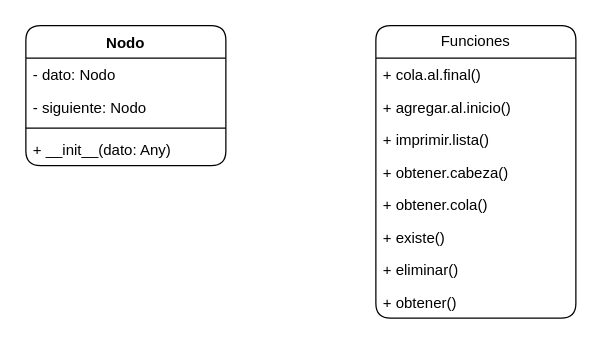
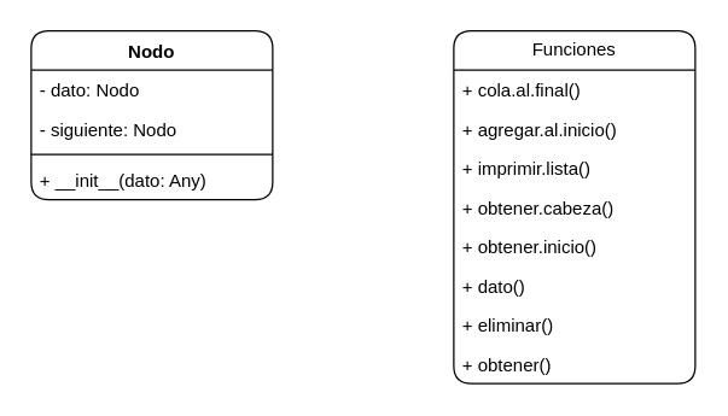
  <mxCell id="0" />
  <mxCell id="1" parent="0" />
  <mxCell id="2" value="Nodo" style="swimlane;fontStyle=1;align=center;verticalAlign=top;childLayout=stackLayout;horizontal=1;startSize=26;horizontalStack=0;resizeParent=1;resizeParentMax=0;resizeLast=0;collapsible=1;marginBottom=0;whiteSpace=wrap;html=1;rounded=1;" vertex="1" parent="1"><mxGeometry x="20" y="20" width="160" height="112" as="geometry" /></mxCell>
  <mxCell id="3" value="- dato: Nodo" style="text;strokeColor=none;fillColor=none;align=left;verticalAlign=top;spacingLeft=4;spacingRight=4;overflow=hidden;rotatable=0;points=[[0,0.5],[1,0.5]];portConstraint=eastwest;whiteSpace=wrap;html=1;" vertex="1" parent="2"><mxGeometry y="26" width="160" height="26" as="geometry" /></mxCell>
  <mxCell id="4" value="- siguiente: Nodo" style="text;strokeColor=none;fillColor=none;align=left;verticalAlign=top;spacingLeft=4;spacingRight=4;overflow=hidden;rotatable=0;points=[[0,0.5],[1,0.5]];portConstraint=eastwest;whiteSpace=wrap;html=1;" vertex="1" parent="2"><mxGeometry y="52" width="160" height="26" as="geometry" /></mxCell>
  <mxCell id="5" value="" style="line;strokeWidth=1;fillColor=none;align=left;verticalAlign=middle;spacingTop=-1;spacingLeft=3;spacingRight=3;rotatable=0;labelPosition=right;points=[];portConstraint=eastwest;strokeColor=inherit;" vertex="1" parent="2"><mxGeometry y="78" width="160" height="8" as="geometry" /></mxCell>
  <mxCell id="6" value="+ __init__(dato: Any)" style="text;strokeColor=none;fillColor=none;align=left;verticalAlign=top;spacingLeft=4;spacingRight=4;overflow=hidden;rotatable=0;points=[[0,0.5],[1,0.5]];portConstraint=eastwest;whiteSpace=wrap;html=1;" vertex="1" parent="2"><mxGeometry y="86" width="160" height="26" as="geometry" /></mxCell>
  <mxCell id="7" value="Funciones" style="swimlane;fontStyle=0;childLayout=stackLayout;horizontal=1;startSize=26;fillColor=none;horizontalStack=0;resizeParent=1;resizeParentMax=0;resizeLast=0;collapsible=1;marginBottom=0;whiteSpace=wrap;html=1;rounded=1;" vertex="1" parent="1"><mxGeometry x="300" y="20" width="160" height="234" as="geometry"><mxRectangle x="550" y="374" width="100" height="30" as="alternateBounds" /></mxGeometry></mxCell>
  <mxCell id="8" value="+ cola.al.final()" style="text;strokeColor=none;fillColor=none;align=left;verticalAlign=top;spacingLeft=4;spacingRight=4;overflow=hidden;rotatable=0;points=[[0,0.5],[1,0.5]];portConstraint=eastwest;whiteSpace=wrap;html=1;rounded=1;" vertex="1" parent="7"><mxGeometry y="26" width="160" height="26" as="geometry" /></mxCell>
  <mxCell id="9" value="+ agregar.al.inicio()" style="text;strokeColor=none;fillColor=none;align=left;verticalAlign=top;spacingLeft=4;spacingRight=4;overflow=hidden;rotatable=0;points=[[0,0.5],[1,0.5]];portConstraint=eastwest;whiteSpace=wrap;html=1;" vertex="1" parent="7"><mxGeometry y="52" width="160" height="26" as="geometry" /></mxCell>
  <mxCell id="10" value="+ imprimir.lista()" style="text;strokeColor=none;fillColor=none;align=left;verticalAlign=top;spacingLeft=4;spacingRight=4;overflow=hidden;rotatable=0;points=[[0,0.5],[1,0.5]];portConstraint=eastwest;whiteSpace=wrap;html=1;" vertex="1" parent="7"><mxGeometry y="78" width="160" height="26" as="geometry" /></mxCell>
  <mxCell id="11" value="+ obtener.cabeza()" style="text;strokeColor=none;fillColor=none;align=left;verticalAlign=top;spacingLeft=4;spacingRight=4;overflow=hidden;rotatable=0;points=[[0,0.5],[1,0.5]];portConstraint=eastwest;whiteSpace=wrap;html=1;" vertex="1" parent="7"><mxGeometry y="104" width="160" height="26" as="geometry" /></mxCell>
- <mxCell id="12" value="+ obtener.cola()" style="text;strokeColor=none;fillColor=none;align=left;verticalAlign=top;spacingLeft=4;spacingRight=4;overflow=hidden;rotatable=0;points=[[0,0.5],[1,0.5]];portConstraint=eastwest;whiteSpace=wrap;html=1;" vertex="1" parent="7"><mxGeometry y="130" width="160" height="26" as="geometry" /></mxCell>
- <mxCell id="13" value="+ existe()" style="text;strokeColor=none;fillColor=none;align=left;verticalAlign=top;spacingLeft=4;spacingRight=4;overflow=hidden;rotatable=0;points=[[0,0.5],[1,0.5]];portConstraint=eastwest;whiteSpace=wrap;html=1;" vertex="1" parent="7"><mxGeometry y="156" width="160" height="26" as="geometry" /></mxCell>
+ <mxCell id="12" value="+ obtener.inicio()" style="text;strokeColor=none;fillColor=none;align=left;verticalAlign=top;spacingLeft=4;spacingRight=4;overflow=hidden;rotatable=0;points=[[0,0.5],[1,0.5]];portConstraint=eastwest;whiteSpace=wrap;html=1;" vertex="1" parent="7"><mxGeometry y="130" width="160" height="26" as="geometry" /></mxCell>
+ <mxCell id="13" value="+ dato()" style="text;strokeColor=none;fillColor=none;align=left;verticalAlign=top;spacingLeft=4;spacingRight=4;overflow=hidden;rotatable=0;points=[[0,0.5],[1,0.5]];portConstraint=eastwest;whiteSpace=wrap;html=1;" vertex="1" parent="7"><mxGeometry y="156" width="160" height="26" as="geometry" /></mxCell>
  <mxCell id="14" value="+ eliminar()&lt;br&gt;" style="text;strokeColor=none;fillColor=none;align=left;verticalAlign=top;spacingLeft=4;spacingRight=4;overflow=hidden;rotatable=0;points=[[0,0.5],[1,0.5]];portConstraint=eastwest;whiteSpace=wrap;html=1;" vertex="1" parent="7"><mxGeometry y="182" width="160" height="26" as="geometry" /></mxCell>
  <mxCell id="15" value="+ obtener()" style="text;strokeColor=none;fillColor=none;align=left;verticalAlign=top;spacingLeft=4;spacingRight=4;overflow=hidden;rotatable=0;points=[[0,0.5],[1,0.5]];portConstraint=eastwest;whiteSpace=wrap;html=1;" vertex="1" parent="7"><mxGeometry y="208" width="160" height="26" as="geometry" /></mxCell>
